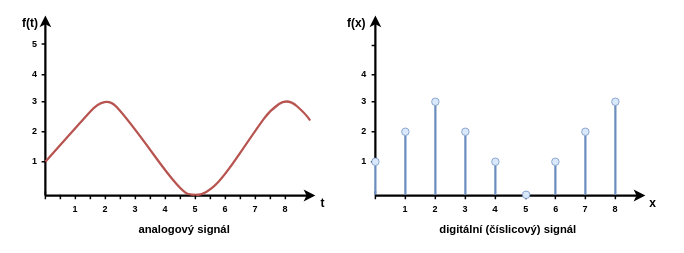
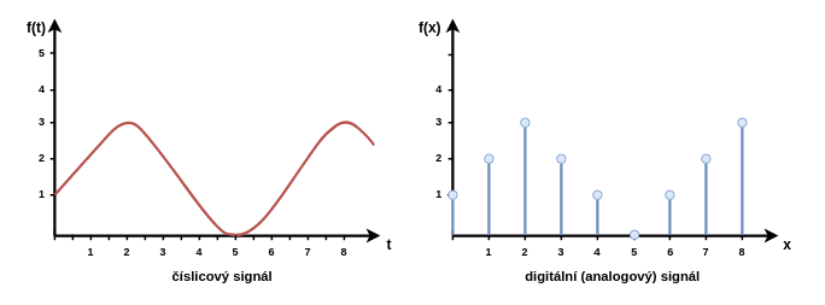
  <mxCell id="0" />
  <mxCell id="1" parent="0" />
  <mxCell id="2" value="" style="endArrow=none;html=1;rounded=0;strokeWidth=2;" parent="1" edge="1"><mxGeometry width="50" height="50" relative="1" as="geometry"><mxPoint x="494" y="215" as="sourcePoint" /><mxPoint x="500" y="214.92" as="targetPoint" /></mxGeometry></mxCell>
  <mxCell id="3" value="" style="endArrow=none;html=1;rounded=0;strokeWidth=2;" parent="1" edge="1"><mxGeometry width="50" height="50" relative="1" as="geometry"><mxPoint x="500" y="265" as="sourcePoint" /><mxPoint x="500" y="254" as="targetPoint" /></mxGeometry></mxCell>
  <mxCell id="4" value="" style="endArrow=none;html=1;rounded=0;strokeWidth=2;" parent="1" edge="1"><mxGeometry width="50" height="50" relative="1" as="geometry"><mxPoint x="540" y="265" as="sourcePoint" /><mxPoint x="540" y="260" as="targetPoint" /></mxGeometry></mxCell>
  <mxCell id="5" value="" style="endArrow=none;html=1;rounded=0;strokeWidth=2;" parent="1" edge="1"><mxGeometry width="50" height="50" relative="1" as="geometry"><mxPoint x="579.94" y="265" as="sourcePoint" /><mxPoint x="580" y="260" as="targetPoint" /></mxGeometry></mxCell>
  <mxCell id="6" value="" style="endArrow=none;html=1;rounded=0;strokeWidth=2;" parent="1" edge="1"><mxGeometry width="50" height="50" relative="1" as="geometry"><mxPoint x="620" y="265" as="sourcePoint" /><mxPoint x="620" y="260" as="targetPoint" /></mxGeometry></mxCell>
  <mxCell id="7" value="" style="endArrow=none;html=1;rounded=0;strokeWidth=2;" parent="1" edge="1"><mxGeometry width="50" height="50" relative="1" as="geometry"><mxPoint x="660" y="265" as="sourcePoint" /><mxPoint x="660" y="260" as="targetPoint" /></mxGeometry></mxCell>
  <mxCell id="8" value="" style="endArrow=none;html=1;rounded=0;strokeWidth=2;" parent="1" edge="1"><mxGeometry width="50" height="50" relative="1" as="geometry"><mxPoint x="700.94" y="265" as="sourcePoint" /><mxPoint x="700.94" y="254" as="targetPoint" /></mxGeometry></mxCell>
  <mxCell id="9" value="" style="endArrow=none;html=1;rounded=0;strokeWidth=2;" parent="1" edge="1"><mxGeometry width="50" height="50" relative="1" as="geometry"><mxPoint x="820" y="265" as="sourcePoint" /><mxPoint x="820" y="260" as="targetPoint" /></mxGeometry></mxCell>
  <mxCell id="10" value="" style="endArrow=none;html=1;rounded=0;strokeWidth=2;" parent="1" edge="1"><mxGeometry width="50" height="50" relative="1" as="geometry"><mxPoint x="780" y="265" as="sourcePoint" /><mxPoint x="780" y="260" as="targetPoint" /></mxGeometry></mxCell>
  <mxCell id="11" value="" style="endArrow=none;html=1;rounded=0;strokeWidth=2;" parent="1" edge="1"><mxGeometry width="50" height="50" relative="1" as="geometry"><mxPoint x="740" y="265" as="sourcePoint" /><mxPoint x="740" y="260" as="targetPoint" /></mxGeometry></mxCell>
  <mxCell id="12" value="" style="endArrow=classic;html=1;rounded=0;strokeWidth=3;" parent="1" edge="1"><mxGeometry width="50" height="50" relative="1" as="geometry"><mxPoint x="60" y="260" as="sourcePoint" /><mxPoint x="420" y="260" as="targetPoint" /></mxGeometry></mxCell>
  <mxCell id="13" value="" style="endArrow=classic;html=1;rounded=0;strokeWidth=3;" parent="1" edge="1"><mxGeometry width="50" height="50" relative="1" as="geometry"><mxPoint x="60" y="260" as="sourcePoint" /><mxPoint x="60" y="20" as="targetPoint" /></mxGeometry></mxCell>
  <mxCell id="14" value="" style="curved=1;endArrow=none;html=1;rounded=0;fillColor=#f8cecc;strokeColor=#b85450;startFill=0;strokeWidth=3;" parent="1" edge="1"><mxGeometry width="50" height="50" relative="1" as="geometry"><mxPoint x="60" y="215" as="sourcePoint" /><mxPoint x="413" y="160" as="targetPoint" /><Array as="points"><mxPoint x="100" y="170" /><mxPoint x="140" y="126" /><mxPoint x="170" y="158" /><mxPoint x="241" y="256" /><mxPoint x="260" y="260" /><mxPoint x="274" y="257" /><mxPoint x="296" y="238" /><mxPoint x="343" y="169" /><mxPoint x="360" y="146" /><mxPoint x="383" y="130" /><mxPoint x="408" y="152" /></Array></mxGeometry></mxCell>
  <mxCell id="15" value="&lt;font style=&quot;font-size: 16px;&quot;&gt;&lt;b style=&quot;&quot;&gt;f(t)&lt;/b&gt;&lt;/font&gt;" style="text;html=1;align=center;verticalAlign=middle;whiteSpace=wrap;rounded=0;" parent="1" vertex="1"><mxGeometry x="20" y="20" width="40" height="20" as="geometry" /></mxCell>
  <mxCell id="16" value="&lt;b style=&quot;&quot;&gt;&lt;font style=&quot;font-size: 16px;&quot;&gt;t&lt;/font&gt;&lt;/b&gt;" style="text;html=1;align=center;verticalAlign=middle;whiteSpace=wrap;rounded=0;" parent="1" vertex="1"><mxGeometry x="410" y="260" width="40" height="20" as="geometry" /></mxCell>
  <mxCell id="17" value="" style="endArrow=classic;html=1;rounded=0;strokeWidth=3;" parent="1" edge="1"><mxGeometry width="50" height="50" relative="1" as="geometry"><mxPoint x="500" y="260" as="sourcePoint" /><mxPoint x="860" y="260" as="targetPoint" /></mxGeometry></mxCell>
  <mxCell id="18" value="" style="endArrow=classic;html=1;rounded=0;strokeWidth=3;" parent="1" source="29" edge="1"><mxGeometry width="50" height="50" relative="1" as="geometry"><mxPoint x="500" y="260" as="sourcePoint" /><mxPoint x="500" y="20" as="targetPoint" /></mxGeometry></mxCell>
  <mxCell id="19" value="&lt;font style=&quot;font-size: 16px;&quot;&gt;&lt;b style=&quot;&quot;&gt;f(x)&lt;/b&gt;&lt;/font&gt;" style="text;html=1;align=center;verticalAlign=middle;whiteSpace=wrap;rounded=0;" parent="1" vertex="1"><mxGeometry x="455" y="20" width="40" height="20" as="geometry" /></mxCell>
  <mxCell id="20" value="&lt;b style=&quot;&quot;&gt;&lt;font style=&quot;font-size: 16px;&quot;&gt;x&lt;/font&gt;&lt;/b&gt;" style="text;html=1;align=center;verticalAlign=middle;whiteSpace=wrap;rounded=0;" parent="1" vertex="1"><mxGeometry x="850" y="260" width="40" height="20" as="geometry" /></mxCell>
  <mxCell id="21" value="" style="endArrow=none;html=1;rounded=0;fillColor=#dae8fc;strokeColor=#6c8ebf;strokeWidth=3;" parent="1" edge="1"><mxGeometry width="50" height="50" relative="1" as="geometry"><mxPoint x="540" y="259" as="sourcePoint" /><mxPoint x="540" y="180" as="targetPoint" /></mxGeometry></mxCell>
  <mxCell id="22" value="" style="endArrow=none;html=1;rounded=0;fillColor=#dae8fc;strokeColor=#6c8ebf;strokeWidth=3;" parent="1" edge="1"><mxGeometry width="50" height="50" relative="1" as="geometry"><mxPoint x="500" y="259" as="sourcePoint" /><mxPoint x="500" y="220" as="targetPoint" /></mxGeometry></mxCell>
  <mxCell id="23" value="" style="endArrow=none;html=1;rounded=0;fillColor=#dae8fc;strokeColor=#6c8ebf;strokeWidth=3;" parent="1" edge="1"><mxGeometry width="50" height="50" relative="1" as="geometry"><mxPoint x="580" y="259" as="sourcePoint" /><mxPoint x="580" y="140" as="targetPoint" /></mxGeometry></mxCell>
  <mxCell id="24" value="" style="endArrow=none;html=1;rounded=0;fillColor=#dae8fc;strokeColor=#6c8ebf;strokeWidth=3;" parent="1" edge="1"><mxGeometry width="50" height="50" relative="1" as="geometry"><mxPoint x="620" y="259" as="sourcePoint" /><mxPoint x="620" y="180" as="targetPoint" /></mxGeometry></mxCell>
  <mxCell id="25" value="" style="endArrow=none;html=1;rounded=0;fillColor=#dae8fc;strokeColor=#6c8ebf;strokeWidth=3;" parent="1" edge="1"><mxGeometry width="50" height="50" relative="1" as="geometry"><mxPoint x="660" y="259" as="sourcePoint" /><mxPoint x="660" y="220" as="targetPoint" /></mxGeometry></mxCell>
  <mxCell id="26" value="" style="endArrow=none;html=1;rounded=0;fillColor=#dae8fc;strokeColor=#6c8ebf;strokeWidth=3;" parent="1" edge="1"><mxGeometry width="50" height="50" relative="1" as="geometry"><mxPoint x="740" y="259" as="sourcePoint" /><mxPoint x="740" y="220" as="targetPoint" /></mxGeometry></mxCell>
  <mxCell id="27" value="" style="endArrow=none;html=1;rounded=0;fillColor=#dae8fc;strokeColor=#6c8ebf;strokeWidth=3;" parent="1" edge="1"><mxGeometry width="50" height="50" relative="1" as="geometry"><mxPoint x="780" y="259" as="sourcePoint" /><mxPoint x="780" y="180" as="targetPoint" /></mxGeometry></mxCell>
  <mxCell id="28" value="" style="endArrow=none;html=1;rounded=0;fillColor=#dae8fc;strokeColor=#6c8ebf;strokeWidth=3;" parent="1" edge="1"><mxGeometry width="50" height="50" relative="1" as="geometry"><mxPoint x="820" y="259" as="sourcePoint" /><mxPoint x="820" y="140" as="targetPoint" /></mxGeometry></mxCell>
  <mxCell id="29" value="" style="ellipse;whiteSpace=wrap;html=1;aspect=fixed;fillColor=#dae8fc;strokeColor=#6c8ebf;" parent="1" vertex="1"><mxGeometry x="495" y="210" width="10" height="10" as="geometry" /></mxCell>
  <mxCell id="30" value="" style="ellipse;whiteSpace=wrap;html=1;aspect=fixed;fillColor=#dae8fc;strokeColor=#6c8ebf;" parent="1" vertex="1"><mxGeometry x="535" y="170" width="10" height="10" as="geometry" /></mxCell>
  <mxCell id="31" value="" style="ellipse;whiteSpace=wrap;html=1;aspect=fixed;fillColor=#dae8fc;strokeColor=#6c8ebf;" parent="1" vertex="1"><mxGeometry x="575" y="130" width="10" height="10" as="geometry" /></mxCell>
  <mxCell id="32" value="" style="ellipse;whiteSpace=wrap;html=1;aspect=fixed;fillColor=#dae8fc;strokeColor=#6c8ebf;" parent="1" vertex="1"><mxGeometry x="615" y="170" width="10" height="10" as="geometry" /></mxCell>
  <mxCell id="33" value="" style="ellipse;whiteSpace=wrap;html=1;aspect=fixed;fillColor=#dae8fc;strokeColor=#6c8ebf;" parent="1" vertex="1"><mxGeometry x="655" y="210" width="10" height="10" as="geometry" /></mxCell>
  <mxCell id="34" value="" style="ellipse;whiteSpace=wrap;html=1;aspect=fixed;fillColor=#dae8fc;strokeColor=#6c8ebf;" parent="1" vertex="1"><mxGeometry x="696" y="254" width="10" height="10" as="geometry" /></mxCell>
  <mxCell id="35" value="" style="ellipse;whiteSpace=wrap;html=1;aspect=fixed;fillColor=#dae8fc;strokeColor=#6c8ebf;" parent="1" vertex="1"><mxGeometry x="735" y="210" width="10" height="10" as="geometry" /></mxCell>
  <mxCell id="36" value="" style="ellipse;whiteSpace=wrap;html=1;aspect=fixed;fillColor=#dae8fc;strokeColor=#6c8ebf;" parent="1" vertex="1"><mxGeometry x="775" y="170" width="10" height="10" as="geometry" /></mxCell>
  <mxCell id="37" value="" style="ellipse;whiteSpace=wrap;html=1;aspect=fixed;fillColor=#dae8fc;strokeColor=#6c8ebf;" parent="1" vertex="1"><mxGeometry x="815" y="130" width="10" height="10" as="geometry" /></mxCell>
  <mxCell id="38" value="" style="endArrow=none;html=1;rounded=0;strokeWidth=2;" parent="1" edge="1"><mxGeometry width="50" height="50" relative="1" as="geometry"><mxPoint x="380" y="265" as="sourcePoint" /><mxPoint x="380" y="260" as="targetPoint" /></mxGeometry></mxCell>
  <mxCell id="39" value="" style="endArrow=none;html=1;rounded=0;strokeWidth=2;" parent="1" edge="1"><mxGeometry width="50" height="50" relative="1" as="geometry"><mxPoint x="360" y="265" as="sourcePoint" /><mxPoint x="360" y="260" as="targetPoint" /></mxGeometry></mxCell>
  <mxCell id="40" value="" style="endArrow=none;html=1;rounded=0;strokeWidth=2;" parent="1" edge="1"><mxGeometry width="50" height="50" relative="1" as="geometry"><mxPoint x="340" y="265" as="sourcePoint" /><mxPoint x="340" y="260" as="targetPoint" /></mxGeometry></mxCell>
  <mxCell id="41" value="" style="endArrow=none;html=1;rounded=0;strokeWidth=2;" parent="1" edge="1"><mxGeometry width="50" height="50" relative="1" as="geometry"><mxPoint x="320" y="265" as="sourcePoint" /><mxPoint x="320" y="260" as="targetPoint" /></mxGeometry></mxCell>
  <mxCell id="42" value="" style="endArrow=none;html=1;rounded=0;strokeWidth=2;" parent="1" edge="1"><mxGeometry width="50" height="50" relative="1" as="geometry"><mxPoint x="300" y="265" as="sourcePoint" /><mxPoint x="300" y="260" as="targetPoint" /></mxGeometry></mxCell>
  <mxCell id="43" value="" style="endArrow=none;html=1;rounded=0;strokeWidth=2;" parent="1" edge="1"><mxGeometry width="50" height="50" relative="1" as="geometry"><mxPoint x="280" y="265" as="sourcePoint" /><mxPoint x="280" y="260" as="targetPoint" /></mxGeometry></mxCell>
  <mxCell id="44" value="" style="endArrow=none;html=1;rounded=0;strokeWidth=2;" parent="1" edge="1"><mxGeometry width="50" height="50" relative="1" as="geometry"><mxPoint x="260" y="265" as="sourcePoint" /><mxPoint x="260" y="260" as="targetPoint" /></mxGeometry></mxCell>
  <mxCell id="45" value="" style="endArrow=none;html=1;rounded=0;strokeWidth=2;" parent="1" edge="1"><mxGeometry width="50" height="50" relative="1" as="geometry"><mxPoint x="240" y="265" as="sourcePoint" /><mxPoint x="240" y="260" as="targetPoint" /></mxGeometry></mxCell>
  <mxCell id="46" value="" style="endArrow=none;html=1;rounded=0;strokeWidth=2;" parent="1" edge="1"><mxGeometry width="50" height="50" relative="1" as="geometry"><mxPoint x="220" y="265" as="sourcePoint" /><mxPoint x="220" y="260" as="targetPoint" /></mxGeometry></mxCell>
  <mxCell id="47" value="" style="endArrow=none;html=1;rounded=0;strokeWidth=2;" parent="1" edge="1"><mxGeometry width="50" height="50" relative="1" as="geometry"><mxPoint x="200" y="265" as="sourcePoint" /><mxPoint x="200" y="260" as="targetPoint" /></mxGeometry></mxCell>
  <mxCell id="48" value="" style="endArrow=none;html=1;rounded=0;strokeWidth=2;" parent="1" edge="1"><mxGeometry width="50" height="50" relative="1" as="geometry"><mxPoint x="180" y="265" as="sourcePoint" /><mxPoint x="180" y="260" as="targetPoint" /></mxGeometry></mxCell>
  <mxCell id="49" value="" style="endArrow=none;html=1;rounded=0;strokeWidth=2;" parent="1" edge="1"><mxGeometry width="50" height="50" relative="1" as="geometry"><mxPoint x="160" y="265" as="sourcePoint" /><mxPoint x="160" y="260" as="targetPoint" /></mxGeometry></mxCell>
  <mxCell id="50" value="" style="endArrow=none;html=1;rounded=0;strokeWidth=2;" parent="1" edge="1"><mxGeometry width="50" height="50" relative="1" as="geometry"><mxPoint x="140" y="265" as="sourcePoint" /><mxPoint x="140" y="260" as="targetPoint" /></mxGeometry></mxCell>
  <mxCell id="51" value="" style="endArrow=none;html=1;rounded=0;strokeWidth=2;" parent="1" edge="1"><mxGeometry width="50" height="50" relative="1" as="geometry"><mxPoint x="120" y="265" as="sourcePoint" /><mxPoint x="120" y="260" as="targetPoint" /></mxGeometry></mxCell>
  <mxCell id="52" value="" style="endArrow=none;html=1;rounded=0;strokeWidth=2;" parent="1" edge="1"><mxGeometry width="50" height="50" relative="1" as="geometry"><mxPoint x="100" y="265" as="sourcePoint" /><mxPoint x="100" y="260" as="targetPoint" /></mxGeometry></mxCell>
  <mxCell id="53" value="" style="endArrow=none;html=1;rounded=0;strokeWidth=2;" parent="1" edge="1"><mxGeometry width="50" height="50" relative="1" as="geometry"><mxPoint x="80" y="265" as="sourcePoint" /><mxPoint x="80" y="259" as="targetPoint" /></mxGeometry></mxCell>
  <mxCell id="54" value="" style="endArrow=none;html=1;rounded=0;strokeWidth=2;" parent="1" edge="1"><mxGeometry width="50" height="50" relative="1" as="geometry"><mxPoint x="60" y="265" as="sourcePoint" /><mxPoint x="60" y="254" as="targetPoint" /></mxGeometry></mxCell>
  <mxCell id="55" value="" style="endArrow=none;html=1;rounded=0;strokeWidth=2;" parent="1" edge="1"><mxGeometry width="50" height="50" relative="1" as="geometry"><mxPoint x="55" y="215" as="sourcePoint" /><mxPoint x="60" y="214.91" as="targetPoint" /></mxGeometry></mxCell>
  <mxCell id="56" value="" style="endArrow=none;html=1;rounded=0;strokeWidth=2;" parent="1" edge="1"><mxGeometry width="50" height="50" relative="1" as="geometry"><mxPoint x="55" y="175" as="sourcePoint" /><mxPoint x="60" y="174.91" as="targetPoint" /></mxGeometry></mxCell>
  <mxCell id="57" value="" style="endArrow=none;html=1;rounded=0;strokeWidth=2;" parent="1" edge="1"><mxGeometry width="50" height="50" relative="1" as="geometry"><mxPoint x="55" y="135" as="sourcePoint" /><mxPoint x="60" y="134.91" as="targetPoint" /></mxGeometry></mxCell>
  <mxCell id="58" value="" style="endArrow=none;html=1;rounded=0;strokeWidth=2;" parent="1" edge="1"><mxGeometry width="50" height="50" relative="1" as="geometry"><mxPoint x="55" y="99" as="sourcePoint" /><mxPoint x="60" y="99" as="targetPoint" /></mxGeometry></mxCell>
  <mxCell id="59" value="" style="endArrow=none;html=1;rounded=0;strokeWidth=2;" parent="1" edge="1"><mxGeometry width="50" height="50" relative="1" as="geometry"><mxPoint x="55" y="58" as="sourcePoint" /><mxPoint x="60" y="58" as="targetPoint" /></mxGeometry></mxCell>
  <mxCell id="60" value="" style="endArrow=none;html=1;rounded=0;strokeWidth=2;" parent="1" edge="1"><mxGeometry width="50" height="50" relative="1" as="geometry"><mxPoint x="495" y="135" as="sourcePoint" /><mxPoint x="500" y="134.92" as="targetPoint" /><Array as="points"><mxPoint x="500" y="134.92" /></Array></mxGeometry></mxCell>
  <mxCell id="61" value="" style="endArrow=none;html=1;rounded=0;strokeWidth=2;" parent="1" edge="1"><mxGeometry width="50" height="50" relative="1" as="geometry"><mxPoint x="495" y="175" as="sourcePoint" /><mxPoint x="500" y="174.92" as="targetPoint" /></mxGeometry></mxCell>
  <mxCell id="62" value="" style="endArrow=none;html=1;rounded=0;strokeWidth=2;" parent="1" edge="1"><mxGeometry width="50" height="50" relative="1" as="geometry"><mxPoint x="495" y="99" as="sourcePoint" /><mxPoint x="500" y="99" as="targetPoint" /><Array as="points"><mxPoint x="500" y="99" /></Array></mxGeometry></mxCell>
  <mxCell id="63" value="" style="endArrow=none;html=1;rounded=0;strokeWidth=2;" parent="1" edge="1"><mxGeometry width="50" height="50" relative="1" as="geometry"><mxPoint x="495" y="60" as="sourcePoint" /><mxPoint x="500" y="60" as="targetPoint" /><Array as="points"><mxPoint x="500" y="60" /></Array></mxGeometry></mxCell>
- <mxCell id="64" value="&lt;font style=&quot;font-size: 15px;&quot;&gt;&lt;b style=&quot;&quot;&gt;analogový signál&lt;/b&gt;&lt;/font&gt;" style="text;html=1;align=center;verticalAlign=middle;whiteSpace=wrap;rounded=0;" parent="1" vertex="1"><mxGeometry x="166" y="295" width="159" height="20" as="geometry" /></mxCell>
- <mxCell id="65" value="&lt;font style=&quot;font-size: 15px;&quot;&gt;&lt;b style=&quot;&quot;&gt;digitální (číslicový) signál&lt;/b&gt;&lt;/font&gt;" style="text;html=1;align=center;verticalAlign=middle;whiteSpace=wrap;rounded=0;" parent="1" vertex="1"><mxGeometry x="565" y="295" width="224" height="20" as="geometry" /></mxCell>
+ <mxCell id="64" value="&lt;font style=&quot;font-size: 15px;&quot;&gt;&lt;b style=&quot;&quot;&gt;číslicový signál&lt;/b&gt;&lt;/font&gt;" style="text;html=1;align=center;verticalAlign=middle;whiteSpace=wrap;rounded=0;" parent="1" vertex="1"><mxGeometry x="166" y="295" width="159" height="20" as="geometry" /></mxCell>
+ <mxCell id="65" value="&lt;font style=&quot;font-size: 15px;&quot;&gt;&lt;b style=&quot;&quot;&gt;digitální (analogový) signál&lt;/b&gt;&lt;/font&gt;" style="text;html=1;align=center;verticalAlign=middle;whiteSpace=wrap;rounded=0;" parent="1" vertex="1"><mxGeometry x="565" y="295" width="224" height="20" as="geometry" /></mxCell>
  <mxCell id="66" value="&lt;font&gt;&lt;b style=&quot;&quot;&gt;1&lt;/b&gt;&lt;/font&gt;" style="text;html=1;align=center;verticalAlign=middle;whiteSpace=wrap;rounded=0;" parent="1" vertex="1"><mxGeometry x="465" y="205" width="40" height="20" as="geometry" /></mxCell>
  <mxCell id="67" value="&lt;font&gt;&lt;b style=&quot;&quot;&gt;2&lt;/b&gt;&lt;/font&gt;" style="text;html=1;align=center;verticalAlign=middle;whiteSpace=wrap;rounded=0;" parent="1" vertex="1"><mxGeometry x="465" y="165" width="40" height="20" as="geometry" /></mxCell>
  <mxCell id="68" value="&lt;font&gt;&lt;b style=&quot;&quot;&gt;3&lt;/b&gt;&lt;/font&gt;" style="text;html=1;align=center;verticalAlign=middle;whiteSpace=wrap;rounded=0;" parent="1" vertex="1"><mxGeometry x="465" y="125" width="40" height="20" as="geometry" /></mxCell>
  <mxCell id="69" value="&lt;font&gt;&lt;b style=&quot;&quot;&gt;4&lt;/b&gt;&lt;/font&gt;" style="text;html=1;align=center;verticalAlign=middle;whiteSpace=wrap;rounded=0;" parent="1" vertex="1"><mxGeometry x="465" y="89" width="40" height="20" as="geometry" /></mxCell>
  <mxCell id="70" value="&lt;font&gt;&lt;b style=&quot;&quot;&gt;1&lt;/b&gt;&lt;/font&gt;" style="text;html=1;align=center;verticalAlign=middle;whiteSpace=wrap;rounded=0;" parent="1" vertex="1"><mxGeometry x="520" y="268" width="40" height="20" as="geometry" /></mxCell>
  <mxCell id="71" value="&lt;font&gt;&lt;b style=&quot;&quot;&gt;2&lt;/b&gt;&lt;/font&gt;" style="text;html=1;align=center;verticalAlign=middle;whiteSpace=wrap;rounded=0;" parent="1" vertex="1"><mxGeometry x="560" y="268" width="40" height="20" as="geometry" /></mxCell>
  <mxCell id="72" value="&lt;font&gt;&lt;b style=&quot;&quot;&gt;3&lt;/b&gt;&lt;/font&gt;" style="text;html=1;align=center;verticalAlign=middle;whiteSpace=wrap;rounded=0;" parent="1" vertex="1"><mxGeometry x="600" y="268" width="40" height="20" as="geometry" /></mxCell>
  <mxCell id="73" value="&lt;font style=&quot;font-size: 13px;&quot;&gt;&lt;b style=&quot;&quot;&gt;4&lt;/b&gt;&lt;/font&gt;" style="text;html=1;align=center;verticalAlign=middle;whiteSpace=wrap;rounded=0;" parent="1" vertex="1"><mxGeometry x="640" y="268" width="40" height="20" as="geometry" /></mxCell>
  <mxCell id="74" value="&lt;font&gt;&lt;b style=&quot;&quot;&gt;5&lt;/b&gt;&lt;/font&gt;" style="text;html=1;align=center;verticalAlign=middle;whiteSpace=wrap;rounded=0;" parent="1" vertex="1"><mxGeometry x="681" y="268" width="40" height="20" as="geometry" /></mxCell>
  <mxCell id="75" value="&lt;font&gt;&lt;b style=&quot;&quot;&gt;6&lt;/b&gt;&lt;/font&gt;" style="text;html=1;align=center;verticalAlign=middle;whiteSpace=wrap;rounded=0;" parent="1" vertex="1"><mxGeometry x="721" y="268" width="40" height="20" as="geometry" /></mxCell>
  <mxCell id="76" value="&lt;font&gt;&lt;b style=&quot;&quot;&gt;7&lt;/b&gt;&lt;/font&gt;" style="text;html=1;align=center;verticalAlign=middle;whiteSpace=wrap;rounded=0;" parent="1" vertex="1"><mxGeometry x="760" y="268" width="40" height="20" as="geometry" /></mxCell>
  <mxCell id="77" value="&lt;font&gt;&lt;b style=&quot;&quot;&gt;8&lt;/b&gt;&lt;/font&gt;" style="text;html=1;align=center;verticalAlign=middle;whiteSpace=wrap;rounded=0;" parent="1" vertex="1"><mxGeometry x="800" y="268" width="40" height="20" as="geometry" /></mxCell>
  <mxCell id="78" value="&lt;font&gt;&lt;b style=&quot;&quot;&gt;1&lt;/b&gt;&lt;/font&gt;" style="text;html=1;align=center;verticalAlign=middle;whiteSpace=wrap;rounded=0;" parent="1" vertex="1"><mxGeometry x="80" y="268" width="40" height="20" as="geometry" /></mxCell>
  <mxCell id="79" value="&lt;font&gt;&lt;b style=&quot;&quot;&gt;2&lt;/b&gt;&lt;/font&gt;" style="text;html=1;align=center;verticalAlign=middle;whiteSpace=wrap;rounded=0;" parent="1" vertex="1"><mxGeometry x="120" y="268" width="40" height="20" as="geometry" /></mxCell>
  <mxCell id="80" value="&lt;font&gt;&lt;b style=&quot;&quot;&gt;3&lt;/b&gt;&lt;/font&gt;" style="text;html=1;align=center;verticalAlign=middle;whiteSpace=wrap;rounded=0;" parent="1" vertex="1"><mxGeometry x="160" y="268" width="40" height="20" as="geometry" /></mxCell>
  <mxCell id="81" value="&lt;font&gt;&lt;b style=&quot;&quot;&gt;4&lt;/b&gt;&lt;/font&gt;" style="text;html=1;align=center;verticalAlign=middle;whiteSpace=wrap;rounded=0;" parent="1" vertex="1"><mxGeometry x="200" y="268" width="40" height="20" as="geometry" /></mxCell>
  <mxCell id="82" value="&lt;font&gt;&lt;b style=&quot;&quot;&gt;5&lt;/b&gt;&lt;/font&gt;" style="text;html=1;align=center;verticalAlign=middle;whiteSpace=wrap;rounded=0;" parent="1" vertex="1"><mxGeometry x="240" y="268" width="40" height="20" as="geometry" /></mxCell>
  <mxCell id="83" value="&lt;font&gt;&lt;b style=&quot;&quot;&gt;6&lt;/b&gt;&lt;/font&gt;" style="text;html=1;align=center;verticalAlign=middle;whiteSpace=wrap;rounded=0;" parent="1" vertex="1"><mxGeometry x="280" y="268" width="40" height="20" as="geometry" /></mxCell>
  <mxCell id="84" value="&lt;font&gt;&lt;b style=&quot;&quot;&gt;7&lt;/b&gt;&lt;/font&gt;" style="text;html=1;align=center;verticalAlign=middle;whiteSpace=wrap;rounded=0;" parent="1" vertex="1"><mxGeometry x="320" y="268" width="40" height="20" as="geometry" /></mxCell>
  <mxCell id="85" value="&lt;font&gt;&lt;b style=&quot;&quot;&gt;8&lt;/b&gt;&lt;/font&gt;" style="text;html=1;align=center;verticalAlign=middle;whiteSpace=wrap;rounded=0;" parent="1" vertex="1"><mxGeometry x="360" y="268" width="40" height="20" as="geometry" /></mxCell>
  <mxCell id="86" value="&lt;font&gt;&lt;b style=&quot;&quot;&gt;1&lt;/b&gt;&lt;/font&gt;" style="text;html=1;align=center;verticalAlign=middle;whiteSpace=wrap;rounded=0;" parent="1" vertex="1"><mxGeometry x="26" y="205" width="40" height="20" as="geometry" /></mxCell>
  <mxCell id="87" value="&lt;font&gt;&lt;b style=&quot;&quot;&gt;2&lt;/b&gt;&lt;/font&gt;" style="text;html=1;align=center;verticalAlign=middle;whiteSpace=wrap;rounded=0;" parent="1" vertex="1"><mxGeometry x="26" y="165" width="40" height="20" as="geometry" /></mxCell>
  <mxCell id="88" value="&lt;font&gt;&lt;b style=&quot;&quot;&gt;3&lt;/b&gt;&lt;/font&gt;" style="text;html=1;align=center;verticalAlign=middle;whiteSpace=wrap;rounded=0;" parent="1" vertex="1"><mxGeometry x="26" y="125" width="40" height="20" as="geometry" /></mxCell>
  <mxCell id="89" value="&lt;font&gt;&lt;b style=&quot;&quot;&gt;4&lt;/b&gt;&lt;/font&gt;" style="text;html=1;align=center;verticalAlign=middle;whiteSpace=wrap;rounded=0;" parent="1" vertex="1"><mxGeometry x="26" y="89" width="40" height="20" as="geometry" /></mxCell>
  <mxCell id="90" value="&lt;font&gt;&lt;b style=&quot;&quot;&gt;5&lt;/b&gt;&lt;/font&gt;" style="text;html=1;align=center;verticalAlign=middle;whiteSpace=wrap;rounded=0;" parent="1" vertex="1"><mxGeometry x="26" y="48" width="40" height="20" as="geometry" /></mxCell>
